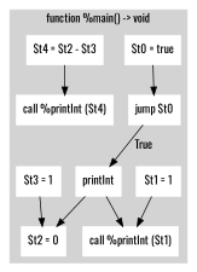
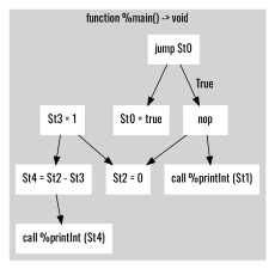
  digraph {
    fontname=Oswald
    node [color=white fontname=Oswald shape=rectangle style=filled]
    edge [fontname=Oswald]
    n1 [label="$t0 = true"]
    n2 [label="jump $t0"]
-   n3 [label="$t1 = 1"]
-   n4 [label=printInt]
+   n4 [label=nop]
    n5 [label="call %printInt ($t1)"]
    n6 [label="$t2 = 0"]
    n7 [label="$t3 = 1"]
    n8 [label="$t4 = $t2 - $t3"]
    n9 [label="call %printInt ($t4)"]
    subgraph cluster_1 {
      color=lightgrey
      label="function %main() -> void"
      style=filled
      n1
      n2
-     n3
      n4
      n5
      n6
      n7
      n8
      n9
    }
-   n1 -> n2
+   n2 -> n1
    n2 -> n4 [label="  True  "]
-   n3 -> n5
    n4 -> n5
    n4 -> n6
    n7 -> n6
+   n7 -> n8
    n8 -> n9
  }
